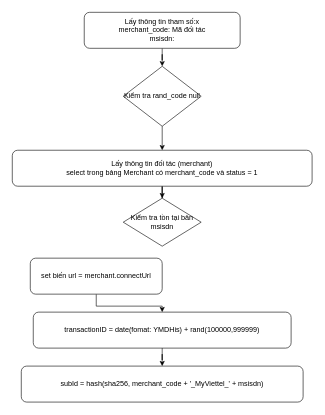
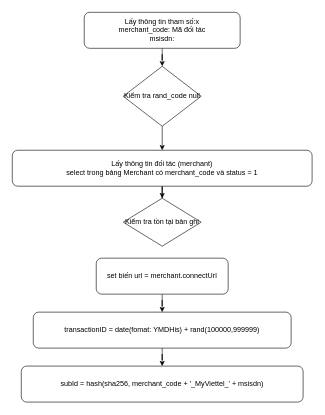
  <mxCell id="0" />
  <mxCell id="1" parent="0" />
  <mxCell id="2" value="" style="edgeStyle=orthogonalEdgeStyle;rounded=0;orthogonalLoop=1;jettySize=auto;html=1;" edge="1" parent="1" source="3" target="7"><mxGeometry relative="1" as="geometry" /></mxCell>
  <mxCell id="3" value="Kiểm tra rand_code null" style="rhombus;whiteSpace=wrap;html=1;" vertex="1" parent="1"><mxGeometry x="205" y="110" width="130" height="100" as="geometry" /></mxCell>
  <mxCell id="4" value="" style="edgeStyle=orthogonalEdgeStyle;rounded=0;orthogonalLoop=1;jettySize=auto;html=1;" edge="1" parent="1" source="5" target="3"><mxGeometry relative="1" as="geometry" /></mxCell>
  <mxCell id="5" value="Lấy thông tin tham số:x&lt;br&gt;merchant_code: Mã đối tác&lt;br&gt;msisdn:" style="rounded=1;whiteSpace=wrap;html=1;" vertex="1" parent="1"><mxGeometry x="140" y="20" width="260" height="60" as="geometry" /></mxCell>
  <mxCell id="6" value="" style="edgeStyle=orthogonalEdgeStyle;rounded=0;orthogonalLoop=1;jettySize=auto;html=1;" edge="1" parent="1" source="7" target="8"><mxGeometry relative="1" as="geometry" /></mxCell>
  <mxCell id="7" value="Lấy thông tin đối tác (merchant)&lt;br&gt;select trong bảng Merchant có merchant_code và status = 1" style="rounded=1;whiteSpace=wrap;html=1;" vertex="1" parent="1"><mxGeometry x="20" y="250" width="500" height="60" as="geometry" /></mxCell>
- <mxCell id="8" value="Kiểm tra tồn tại bản msisdn" style="rhombus;whiteSpace=wrap;html=1;" vertex="1" parent="1"><mxGeometry x="205" y="330" width="130" height="80" as="geometry" /></mxCell>
+ <mxCell id="8" value="Kiểm tra tồn tại bản ghi" style="rhombus;whiteSpace=wrap;html=1;" vertex="1" parent="1"><mxGeometry x="205" y="330" width="130" height="80" as="geometry" /></mxCell>
  <mxCell id="9" value="" style="edgeStyle=orthogonalEdgeStyle;rounded=0;orthogonalLoop=1;jettySize=auto;html=1;" edge="1" parent="1" source="10" target="12"><mxGeometry relative="1" as="geometry" /></mxCell>
- <mxCell id="10" value="set biến url = merchant.connectUrl" style="rounded=1;whiteSpace=wrap;html=1;" vertex="1" parent="1"><mxGeometry x="50" y="430" width="220" height="60" as="geometry" /></mxCell>
+ <mxCell id="10" value="set biến url = merchant.connectUrl" style="rounded=1;whiteSpace=wrap;html=1;" vertex="1" parent="1"><mxGeometry x="160" y="430" width="220" height="60" as="geometry" /></mxCell>
  <mxCell id="11" value="" style="edgeStyle=orthogonalEdgeStyle;rounded=0;orthogonalLoop=1;jettySize=auto;html=1;" edge="1" parent="1" source="12" target="13"><mxGeometry relative="1" as="geometry" /></mxCell>
  <mxCell id="12" value="transactionID = date(fomat: YMDHis) + rand(100000,999999)" style="rounded=1;whiteSpace=wrap;html=1;" vertex="1" parent="1"><mxGeometry x="55" y="520" width="430" height="60" as="geometry" /></mxCell>
  <mxCell id="13" value="subId = hash(sha256, merchant_code + '_MyViettel_' + msisdn)" style="rounded=1;whiteSpace=wrap;html=1;" vertex="1" parent="1"><mxGeometry x="35" y="610" width="470" height="60" as="geometry" /></mxCell>
